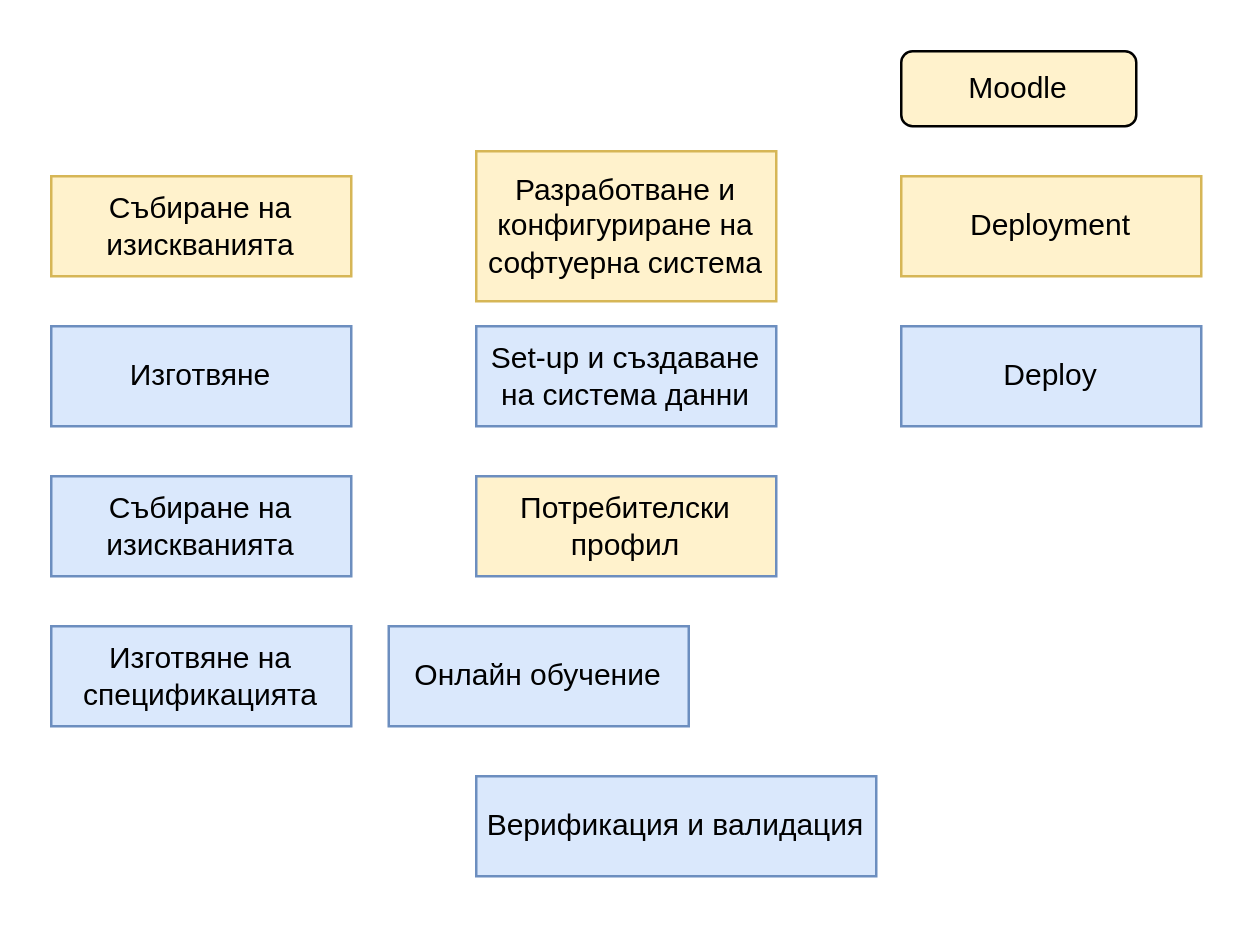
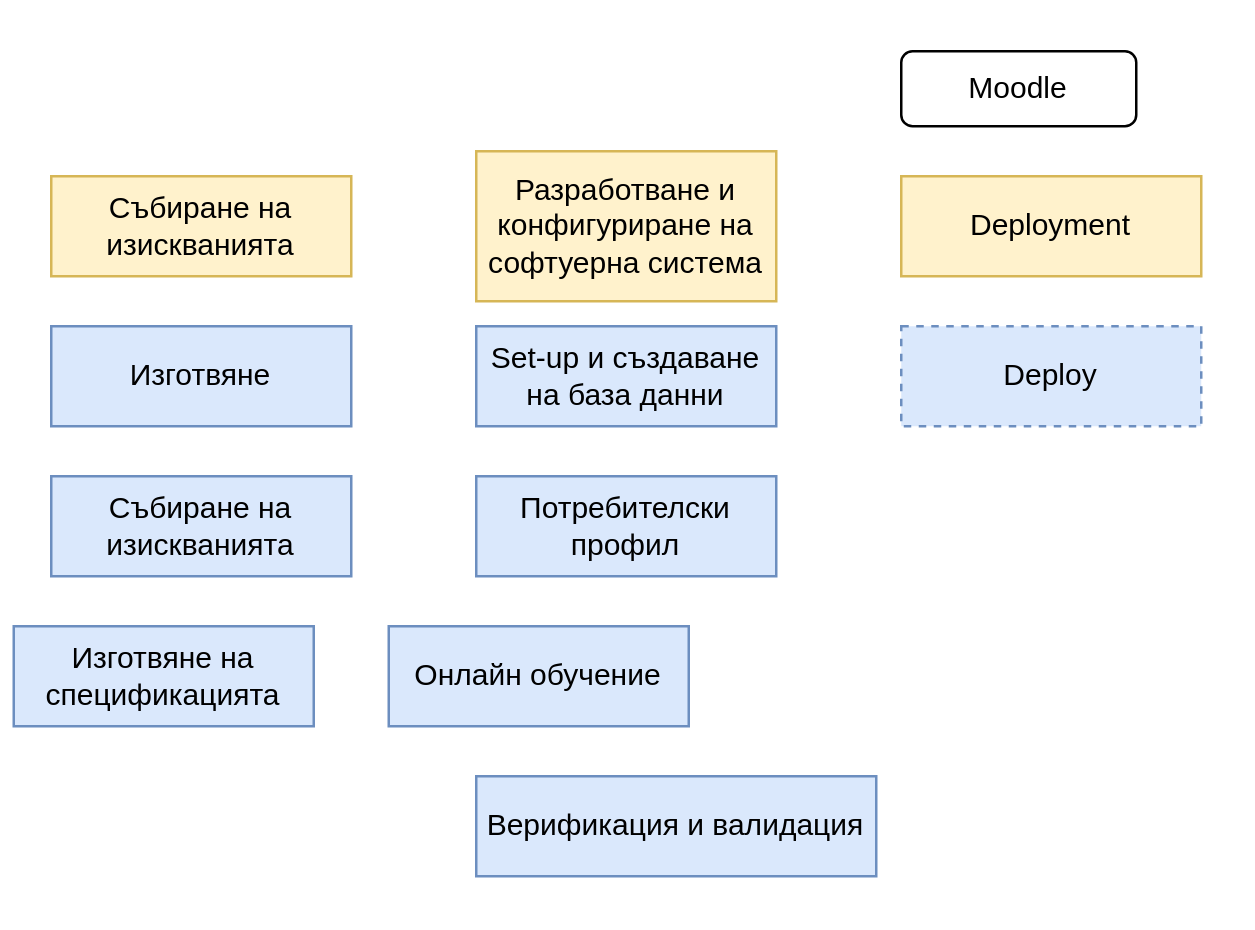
  <mxCell id="0" />
  <mxCell id="1" parent="0" />
- <mxCell id="2" value="Moodle" style="rounded=1;whiteSpace=wrap;html=1;fillColor=#fff2cc;" vertex="1" parent="1"><mxGeometry x="360" y="20" width="94" height="30" as="geometry" /></mxCell>
+ <mxCell id="2" value="Moodle" style="rounded=1;whiteSpace=wrap;html=1;" vertex="1" parent="1"><mxGeometry x="360" y="20" width="94" height="30" as="geometry" /></mxCell>
  <mxCell id="3" value="Събиране на изискванията" style="rounded=0;whiteSpace=wrap;html=1;fillColor=#dae8fc;strokeColor=#6c8ebf;" vertex="1" parent="1"><mxGeometry x="20" y="190" width="120" height="40" as="geometry" /></mxCell>
- <mxCell id="4" value="Изготвяне на спецификацията" style="rounded=0;whiteSpace=wrap;html=1;fillColor=#dae8fc;strokeColor=#6c8ebf;" vertex="1" parent="1"><mxGeometry x="20" y="250" width="120" height="40" as="geometry" /></mxCell>
+ <mxCell id="4" value="Изготвяне на спецификацията" style="rounded=0;whiteSpace=wrap;html=1;fillColor=#dae8fc;strokeColor=#6c8ebf;" vertex="1" parent="1"><mxGeometry x="5" y="250" width="120" height="40" as="geometry" /></mxCell>
  <mxCell id="5" value="Изготвяне" style="rounded=0;whiteSpace=wrap;html=1;fillColor=#dae8fc;strokeColor=#6c8ebf;" vertex="1" parent="1"><mxGeometry x="20" y="130" width="120" height="40" as="geometry" /></mxCell>
  <mxCell id="6" value="Събиране на изискванията" style="rounded=0;whiteSpace=wrap;html=1;fillColor=#fff2cc;strokeColor=#d6b656;" vertex="1" parent="1"><mxGeometry x="20" y="70" width="120" height="40" as="geometry" /></mxCell>
  <mxCell id="7" value="Разработване и конфигуриране на софтуерна система" style="rounded=0;whiteSpace=wrap;html=1;fillColor=#fff2cc;strokeColor=#d6b656;" vertex="1" parent="1"><mxGeometry x="190" y="60" width="120" height="60" as="geometry" /></mxCell>
- <mxCell id="8" value="Set-up и създаване на система данни" style="rounded=0;whiteSpace=wrap;html=1;fillColor=#dae8fc;strokeColor=#6c8ebf;" vertex="1" parent="1"><mxGeometry x="190" y="130" width="120" height="40" as="geometry" /></mxCell>
+ <mxCell id="8" value="Set-up и създаване на база данни" style="rounded=0;whiteSpace=wrap;html=1;fillColor=#dae8fc;strokeColor=#6c8ebf;" vertex="1" parent="1"><mxGeometry x="190" y="130" width="120" height="40" as="geometry" /></mxCell>
  <mxCell id="9" value="Онлайн обучение" style="rounded=0;whiteSpace=wrap;html=1;fillColor=#dae8fc;strokeColor=#6c8ebf;" vertex="1" parent="1"><mxGeometry x="155" y="250" width="120" height="40" as="geometry" /></mxCell>
  <mxCell id="10" value="Верификация и валидация" style="rounded=0;whiteSpace=wrap;html=1;fillColor=#dae8fc;strokeColor=#6c8ebf;" vertex="1" parent="1"><mxGeometry x="190" y="310" width="160" height="40" as="geometry" /></mxCell>
- <mxCell id="11" value="Потребителски профил" style="rounded=0;whiteSpace=wrap;html=1;fillColor=#fff2cc;strokeColor=#6c8ebf;" vertex="1" parent="1"><mxGeometry x="190" y="190" width="120" height="40" as="geometry" /></mxCell>
+ <mxCell id="11" value="Потребителски профил" style="rounded=0;whiteSpace=wrap;html=1;fillColor=#dae8fc;strokeColor=#6c8ebf;" vertex="1" parent="1"><mxGeometry x="190" y="190" width="120" height="40" as="geometry" /></mxCell>
  <mxCell id="12" value="Deployment" style="rounded=0;whiteSpace=wrap;html=1;fillColor=#fff2cc;strokeColor=#d6b656;" vertex="1" parent="1"><mxGeometry x="360" y="70" width="120" height="40" as="geometry" /></mxCell>
- <mxCell id="13" value="Deploy" style="rounded=0;whiteSpace=wrap;html=1;fillColor=#dae8fc;strokeColor=#6c8ebf;" vertex="1" parent="1"><mxGeometry x="360" y="130" width="120" height="40" as="geometry" /></mxCell>
+ <mxCell id="13" value="Deploy" style="rounded=0;whiteSpace=wrap;html=1;fillColor=#dae8fc;strokeColor=#6c8ebf;dashed=1;" vertex="1" parent="1"><mxGeometry x="360" y="130" width="120" height="40" as="geometry" /></mxCell>
